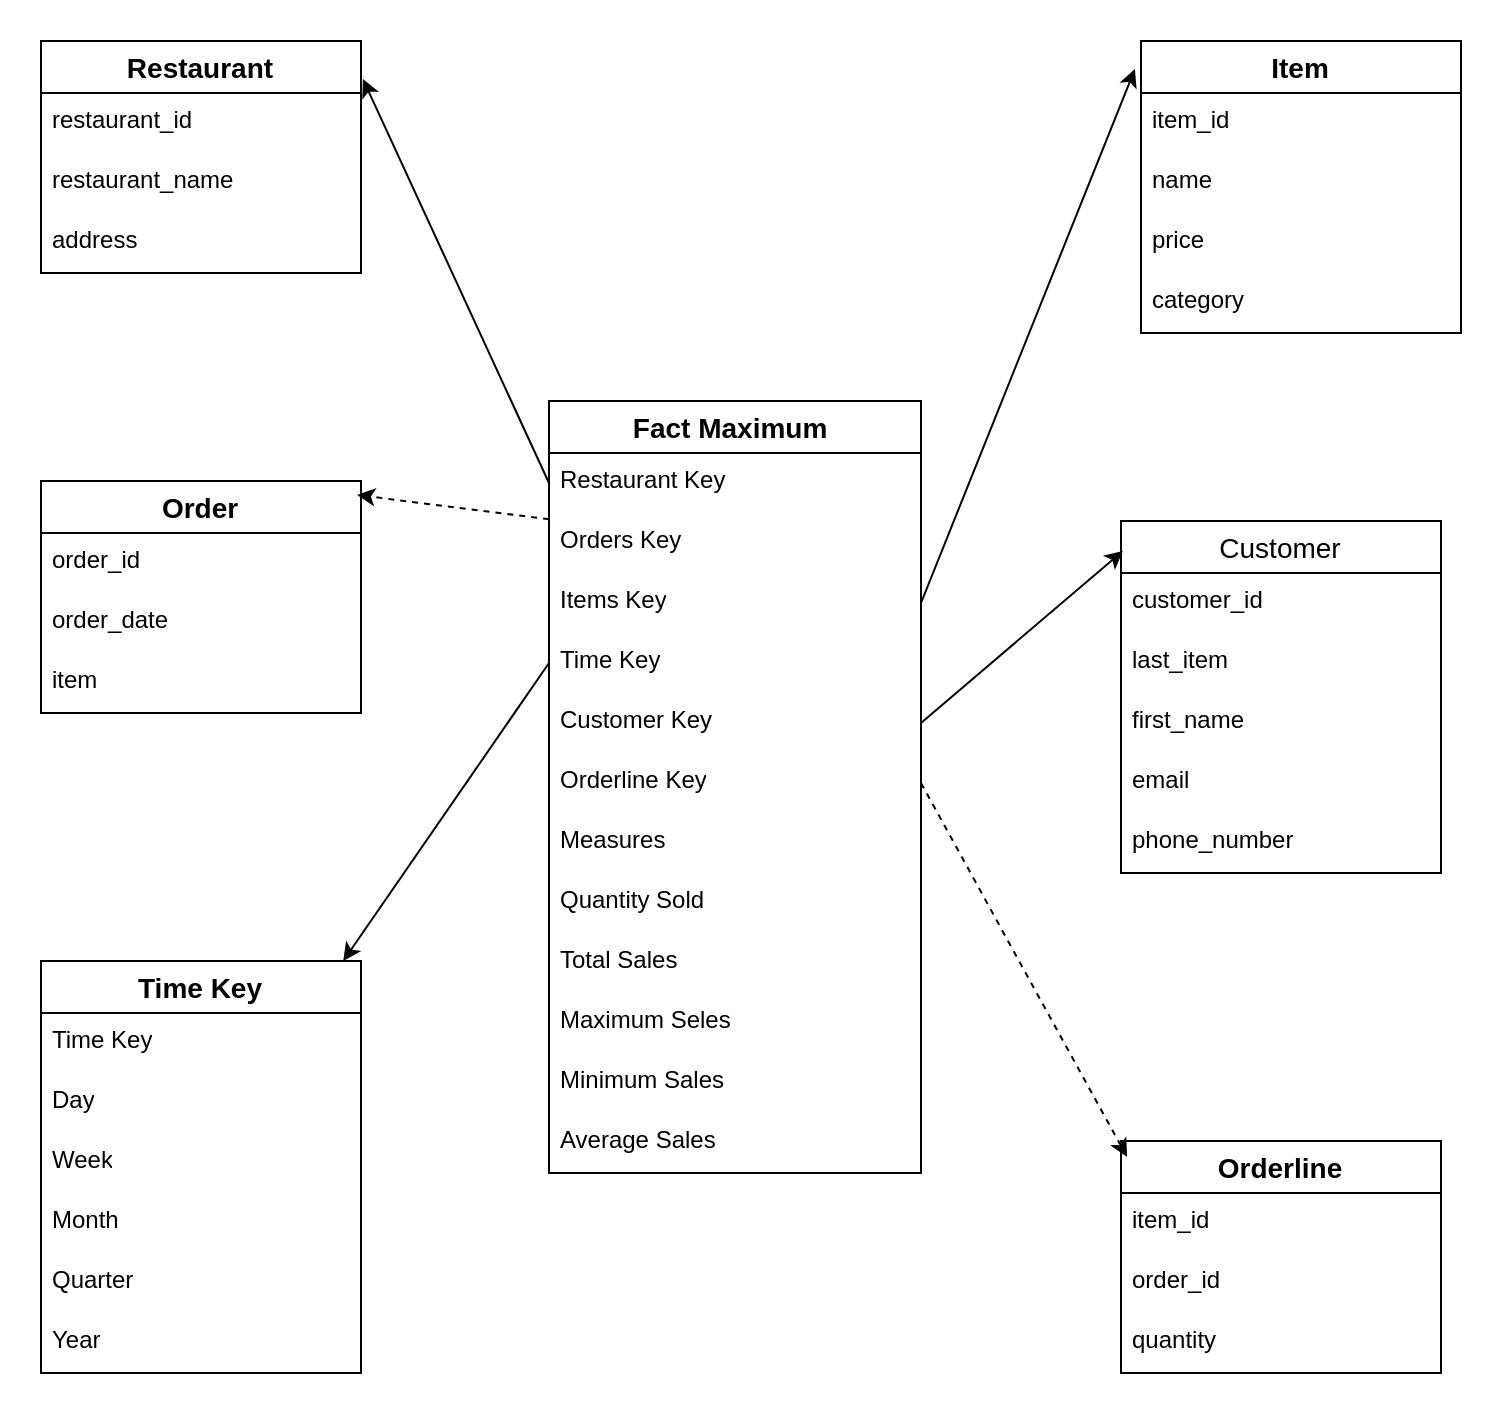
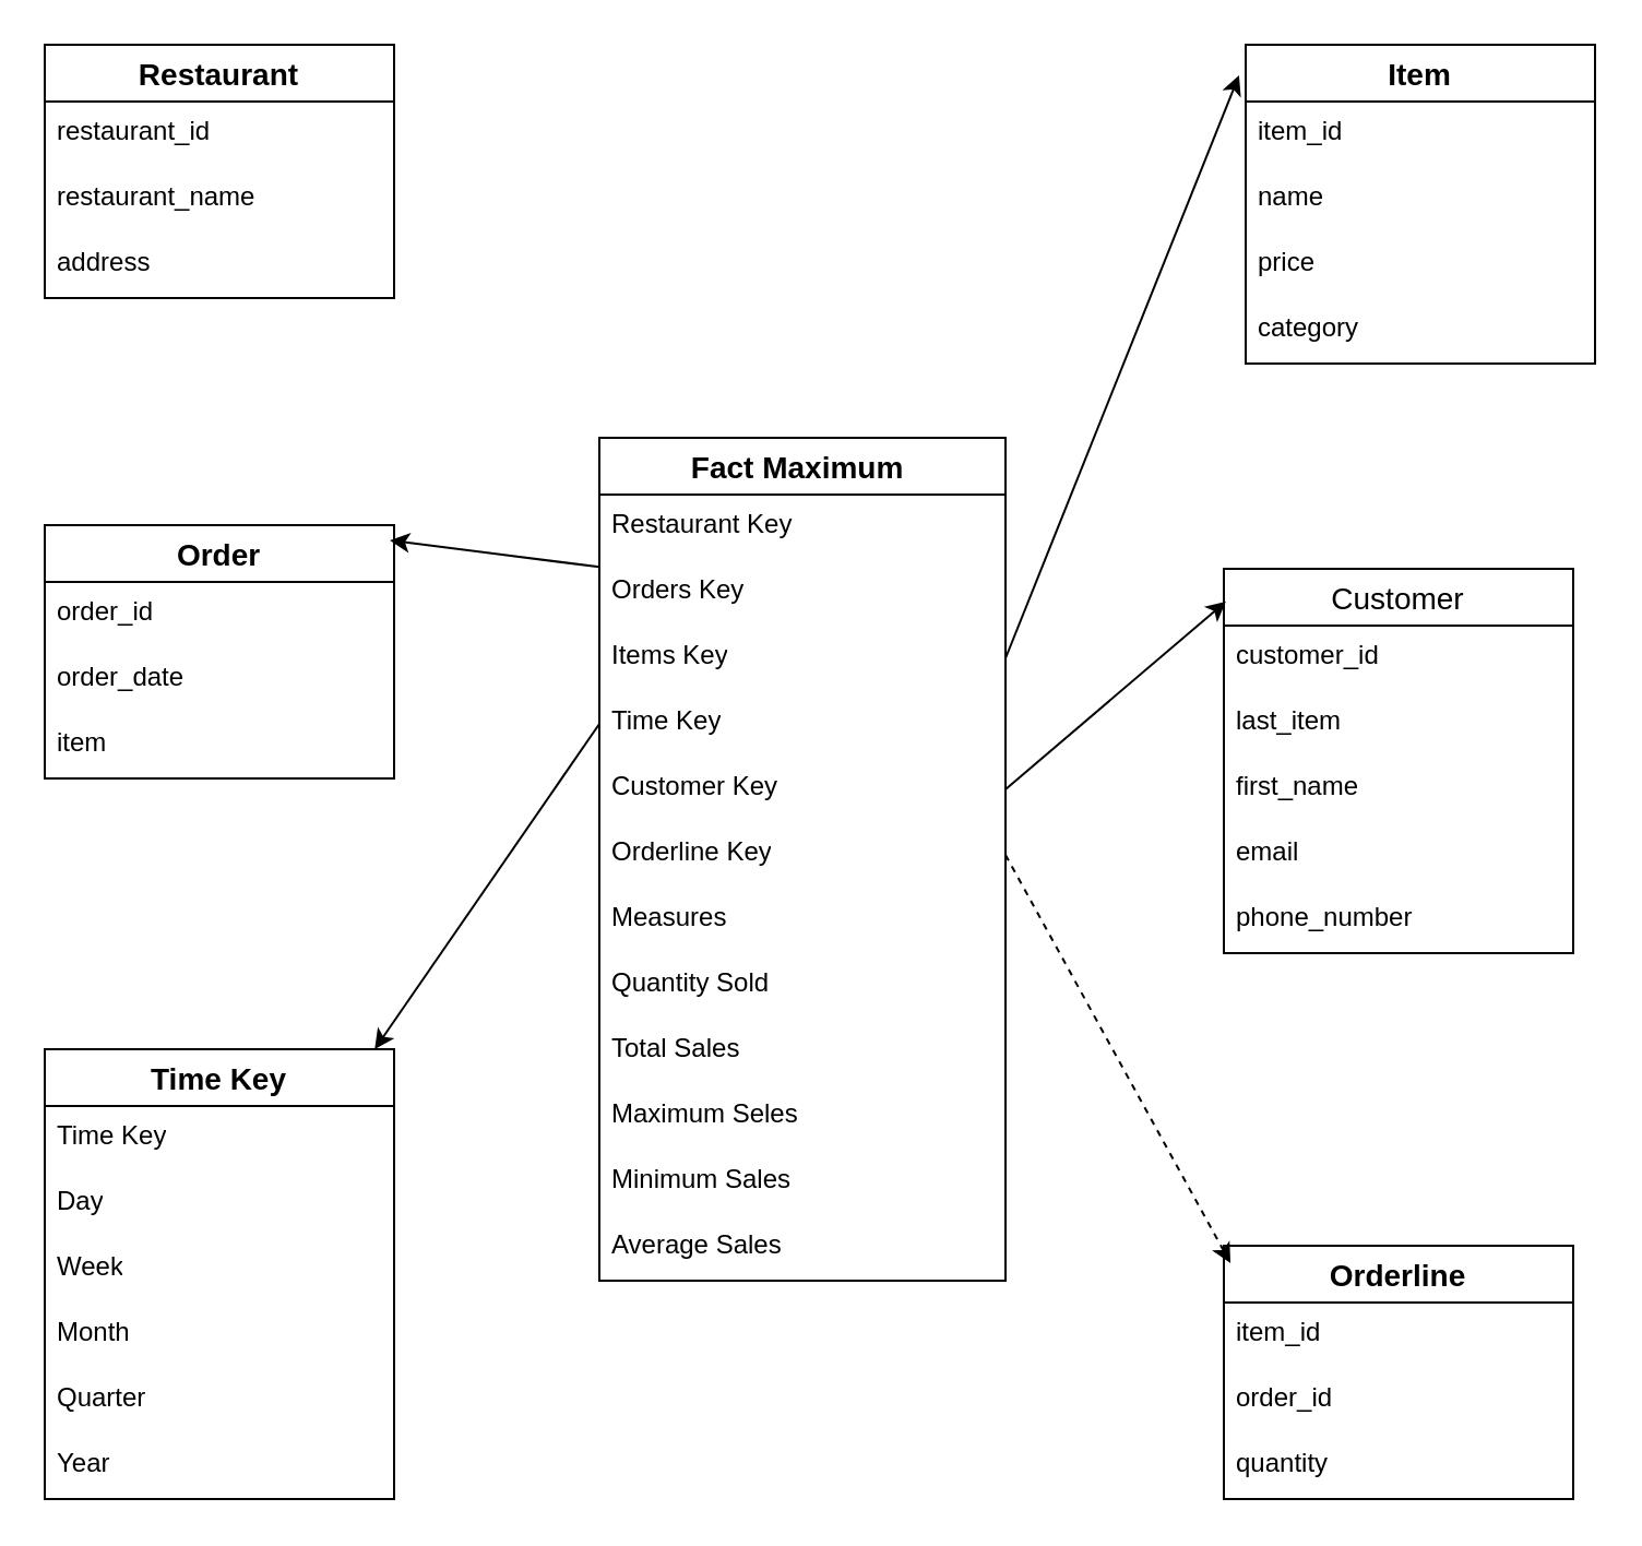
  <mxCell id="0" />
  <mxCell id="1" parent="0" />
  <mxCell id="2" value="Fact Maximum " style="swimlane;fontStyle=1;childLayout=stackLayout;horizontal=1;startSize=26;horizontalStack=0;resizeParent=1;resizeParentMax=0;resizeLast=0;collapsible=1;marginBottom=0;align=center;fontSize=14;" vertex="1" parent="1"><mxGeometry x="274" y="200" width="186" height="386" as="geometry" /></mxCell>
  <mxCell id="3" value="Restaurant Key&amp;nbsp;" style="text;strokeColor=none;fillColor=none;spacingLeft=4;spacingRight=4;overflow=hidden;rotatable=0;points=[[0,0.5],[1,0.5]];portConstraint=eastwest;fontSize=12;whiteSpace=wrap;html=1;" vertex="1" parent="2"><mxGeometry y="26" width="186" height="30" as="geometry" /></mxCell>
  <mxCell id="4" value="Orders Key" style="text;strokeColor=none;fillColor=none;spacingLeft=4;spacingRight=4;overflow=hidden;rotatable=0;points=[[0,0.5],[1,0.5]];portConstraint=eastwest;fontSize=12;whiteSpace=wrap;html=1;" vertex="1" parent="2"><mxGeometry y="56" width="186" height="30" as="geometry" /></mxCell>
  <mxCell id="5" value="Items Key" style="text;strokeColor=none;fillColor=none;spacingLeft=4;spacingRight=4;overflow=hidden;rotatable=0;points=[[0,0.5],[1,0.5]];portConstraint=eastwest;fontSize=12;whiteSpace=wrap;html=1;" vertex="1" parent="2"><mxGeometry y="86" width="186" height="30" as="geometry" /></mxCell>
  <mxCell id="6" value="Time Key" style="text;strokeColor=none;fillColor=none;spacingLeft=4;spacingRight=4;overflow=hidden;rotatable=0;points=[[0,0.5],[1,0.5]];portConstraint=eastwest;fontSize=12;whiteSpace=wrap;html=1;" vertex="1" parent="2"><mxGeometry y="116" width="186" height="30" as="geometry" /></mxCell>
  <mxCell id="7" value="Customer Key" style="text;strokeColor=none;fillColor=none;spacingLeft=4;spacingRight=4;overflow=hidden;rotatable=0;points=[[0,0.5],[1,0.5]];portConstraint=eastwest;fontSize=12;whiteSpace=wrap;html=1;" vertex="1" parent="2"><mxGeometry y="146" width="186" height="30" as="geometry" /></mxCell>
  <mxCell id="8" value="Orderline Key" style="text;strokeColor=none;fillColor=none;spacingLeft=4;spacingRight=4;overflow=hidden;rotatable=0;points=[[0,0.5],[1,0.5]];portConstraint=eastwest;fontSize=12;whiteSpace=wrap;html=1;" vertex="1" parent="2"><mxGeometry y="176" width="186" height="30" as="geometry" /></mxCell>
  <mxCell id="9" value="Measures&amp;nbsp;" style="text;strokeColor=none;fillColor=none;spacingLeft=4;spacingRight=4;overflow=hidden;rotatable=0;points=[[0,0.5],[1,0.5]];portConstraint=eastwest;fontSize=12;whiteSpace=wrap;html=1;" vertex="1" parent="2"><mxGeometry y="206" width="186" height="30" as="geometry" /></mxCell>
  <mxCell id="10" value="Quantity Sold" style="text;strokeColor=none;fillColor=none;spacingLeft=4;spacingRight=4;overflow=hidden;rotatable=0;points=[[0,0.5],[1,0.5]];portConstraint=eastwest;fontSize=12;whiteSpace=wrap;html=1;" vertex="1" parent="2"><mxGeometry y="236" width="186" height="30" as="geometry" /></mxCell>
  <mxCell id="11" value="Total Sales" style="text;strokeColor=none;fillColor=none;spacingLeft=4;spacingRight=4;overflow=hidden;rotatable=0;points=[[0,0.5],[1,0.5]];portConstraint=eastwest;fontSize=12;whiteSpace=wrap;html=1;" vertex="1" parent="2"><mxGeometry y="266" width="186" height="30" as="geometry" /></mxCell>
  <mxCell id="12" value="Maximum Seles" style="text;strokeColor=none;fillColor=none;spacingLeft=4;spacingRight=4;overflow=hidden;rotatable=0;points=[[0,0.5],[1,0.5]];portConstraint=eastwest;fontSize=12;whiteSpace=wrap;html=1;" vertex="1" parent="2"><mxGeometry y="296" width="186" height="30" as="geometry" /></mxCell>
  <mxCell id="13" value="Minimum Sales" style="text;strokeColor=none;fillColor=none;spacingLeft=4;spacingRight=4;overflow=hidden;rotatable=0;points=[[0,0.5],[1,0.5]];portConstraint=eastwest;fontSize=12;whiteSpace=wrap;html=1;" vertex="1" parent="2"><mxGeometry y="326" width="186" height="30" as="geometry" /></mxCell>
  <mxCell id="14" value="Average Sales" style="text;strokeColor=none;fillColor=none;spacingLeft=4;spacingRight=4;overflow=hidden;rotatable=0;points=[[0,0.5],[1,0.5]];portConstraint=eastwest;fontSize=12;whiteSpace=wrap;html=1;" vertex="1" parent="2"><mxGeometry y="356" width="186" height="30" as="geometry" /></mxCell>
  <mxCell id="15" value="Time Key" style="swimlane;fontStyle=1;childLayout=stackLayout;horizontal=1;startSize=26;horizontalStack=0;resizeParent=1;resizeParentMax=0;resizeLast=0;collapsible=1;marginBottom=0;align=center;fontSize=14;labelBackgroundColor=default;" vertex="1" parent="1"><mxGeometry x="20" y="480" width="160" height="206" as="geometry" /></mxCell>
  <mxCell id="16" value="Time Key" style="text;strokeColor=none;fillColor=none;spacingLeft=4;spacingRight=4;overflow=hidden;rotatable=0;points=[[0,0.5],[1,0.5]];portConstraint=eastwest;fontSize=12;whiteSpace=wrap;html=1;" vertex="1" parent="15"><mxGeometry y="26" width="160" height="30" as="geometry" /></mxCell>
  <mxCell id="17" value="Day" style="text;strokeColor=none;fillColor=none;spacingLeft=4;spacingRight=4;overflow=hidden;rotatable=0;points=[[0,0.5],[1,0.5]];portConstraint=eastwest;fontSize=12;whiteSpace=wrap;html=1;" vertex="1" parent="15"><mxGeometry y="56" width="160" height="30" as="geometry" /></mxCell>
  <mxCell id="18" value="Week" style="text;strokeColor=none;fillColor=none;spacingLeft=4;spacingRight=4;overflow=hidden;rotatable=0;points=[[0,0.5],[1,0.5]];portConstraint=eastwest;fontSize=12;whiteSpace=wrap;html=1;" vertex="1" parent="15"><mxGeometry y="86" width="160" height="30" as="geometry" /></mxCell>
  <mxCell id="19" value="Month" style="text;strokeColor=none;fillColor=none;spacingLeft=4;spacingRight=4;overflow=hidden;rotatable=0;points=[[0,0.5],[1,0.5]];portConstraint=eastwest;fontSize=12;whiteSpace=wrap;html=1;" vertex="1" parent="15"><mxGeometry y="116" width="160" height="30" as="geometry" /></mxCell>
  <mxCell id="20" value="Quarter" style="text;strokeColor=none;fillColor=none;spacingLeft=4;spacingRight=4;overflow=hidden;rotatable=0;points=[[0,0.5],[1,0.5]];portConstraint=eastwest;fontSize=12;whiteSpace=wrap;html=1;" vertex="1" parent="15"><mxGeometry y="146" width="160" height="30" as="geometry" /></mxCell>
  <mxCell id="21" value="Year" style="text;strokeColor=none;fillColor=none;spacingLeft=4;spacingRight=4;overflow=hidden;rotatable=0;points=[[0,0.5],[1,0.5]];portConstraint=eastwest;fontSize=12;whiteSpace=wrap;html=1;" vertex="1" parent="15"><mxGeometry y="176" width="160" height="30" as="geometry" /></mxCell>
  <mxCell id="22" value="Restaurant" style="swimlane;fontStyle=1;childLayout=stackLayout;horizontal=1;startSize=26;horizontalStack=0;resizeParent=1;resizeParentMax=0;resizeLast=0;collapsible=1;marginBottom=0;align=center;fontSize=14;" vertex="1" parent="1"><mxGeometry x="20" y="20" width="160" height="116" as="geometry" /></mxCell>
  <mxCell id="23" value="restaurant_id" style="text;strokeColor=none;fillColor=none;spacingLeft=4;spacingRight=4;overflow=hidden;rotatable=0;points=[[0,0.5],[1,0.5]];portConstraint=eastwest;fontSize=12;whiteSpace=wrap;html=1;" vertex="1" parent="22"><mxGeometry y="26" width="160" height="30" as="geometry" /></mxCell>
  <mxCell id="24" value="restaurant_name&amp;nbsp;" style="text;strokeColor=none;fillColor=none;spacingLeft=4;spacingRight=4;overflow=hidden;rotatable=0;points=[[0,0.5],[1,0.5]];portConstraint=eastwest;fontSize=12;whiteSpace=wrap;html=1;" vertex="1" parent="22"><mxGeometry y="56" width="160" height="30" as="geometry" /></mxCell>
  <mxCell id="25" value="address&amp;nbsp;" style="text;strokeColor=none;fillColor=none;spacingLeft=4;spacingRight=4;overflow=hidden;rotatable=0;points=[[0,0.5],[1,0.5]];portConstraint=eastwest;fontSize=12;whiteSpace=wrap;html=1;" vertex="1" parent="22"><mxGeometry y="86" width="160" height="30" as="geometry" /></mxCell>
  <mxCell id="26" value="Order" style="swimlane;fontStyle=1;childLayout=stackLayout;horizontal=1;startSize=26;horizontalStack=0;resizeParent=1;resizeParentMax=0;resizeLast=0;collapsible=1;marginBottom=0;align=center;fontSize=14;" vertex="1" parent="1"><mxGeometry x="20" y="240" width="160" height="116" as="geometry" /></mxCell>
  <mxCell id="27" value="order_id" style="text;strokeColor=none;fillColor=none;spacingLeft=4;spacingRight=4;overflow=hidden;rotatable=0;points=[[0,0.5],[1,0.5]];portConstraint=eastwest;fontSize=12;whiteSpace=wrap;html=1;" vertex="1" parent="26"><mxGeometry y="26" width="160" height="30" as="geometry" /></mxCell>
  <mxCell id="28" value="order_date" style="text;strokeColor=none;fillColor=none;spacingLeft=4;spacingRight=4;overflow=hidden;rotatable=0;points=[[0,0.5],[1,0.5]];portConstraint=eastwest;fontSize=12;whiteSpace=wrap;html=1;" vertex="1" parent="26"><mxGeometry y="56" width="160" height="30" as="geometry" /></mxCell>
  <mxCell id="29" value="item" style="text;strokeColor=none;fillColor=none;spacingLeft=4;spacingRight=4;overflow=hidden;rotatable=0;points=[[0,0.5],[1,0.5]];portConstraint=eastwest;fontSize=12;whiteSpace=wrap;html=1;" vertex="1" parent="26"><mxGeometry y="86" width="160" height="30" as="geometry" /></mxCell>
  <mxCell id="30" value="Orderline" style="swimlane;fontStyle=1;childLayout=stackLayout;horizontal=1;startSize=26;horizontalStack=0;resizeParent=1;resizeParentMax=0;resizeLast=0;collapsible=1;marginBottom=0;align=center;fontSize=14;" vertex="1" parent="1"><mxGeometry x="560" y="570" width="160" height="116" as="geometry" /></mxCell>
  <mxCell id="31" value="item_id" style="text;strokeColor=none;fillColor=none;spacingLeft=4;spacingRight=4;overflow=hidden;rotatable=0;points=[[0,0.5],[1,0.5]];portConstraint=eastwest;fontSize=12;whiteSpace=wrap;html=1;" vertex="1" parent="30"><mxGeometry y="26" width="160" height="30" as="geometry" /></mxCell>
  <mxCell id="32" value="order_id" style="text;strokeColor=none;fillColor=none;spacingLeft=4;spacingRight=4;overflow=hidden;rotatable=0;points=[[0,0.5],[1,0.5]];portConstraint=eastwest;fontSize=12;whiteSpace=wrap;html=1;" vertex="1" parent="30"><mxGeometry y="56" width="160" height="30" as="geometry" /></mxCell>
  <mxCell id="33" value="quantity" style="text;strokeColor=none;fillColor=none;spacingLeft=4;spacingRight=4;overflow=hidden;rotatable=0;points=[[0,0.5],[1,0.5]];portConstraint=eastwest;fontSize=12;whiteSpace=wrap;html=1;" vertex="1" parent="30"><mxGeometry y="86" width="160" height="30" as="geometry" /></mxCell>
  <mxCell id="34" value="Customer" style="swimlane;fontStyle=0;childLayout=stackLayout;horizontal=1;startSize=26;horizontalStack=0;resizeParent=1;resizeParentMax=0;resizeLast=0;collapsible=1;marginBottom=0;align=center;fontSize=14;" vertex="1" parent="1"><mxGeometry x="560" y="260" width="160" height="176" as="geometry" /></mxCell>
  <mxCell id="35" value="customer_id" style="text;strokeColor=none;fillColor=none;spacingLeft=4;spacingRight=4;overflow=hidden;rotatable=0;points=[[0,0.5],[1,0.5]];portConstraint=eastwest;fontSize=12;whiteSpace=wrap;html=1;" vertex="1" parent="34"><mxGeometry y="26" width="160" height="30" as="geometry" /></mxCell>
  <mxCell id="36" value="last_item&amp;nbsp;" style="text;strokeColor=none;fillColor=none;spacingLeft=4;spacingRight=4;overflow=hidden;rotatable=0;points=[[0,0.5],[1,0.5]];portConstraint=eastwest;fontSize=12;whiteSpace=wrap;html=1;" vertex="1" parent="34"><mxGeometry y="56" width="160" height="30" as="geometry" /></mxCell>
  <mxCell id="37" value="first_name" style="text;strokeColor=none;fillColor=none;spacingLeft=4;spacingRight=4;overflow=hidden;rotatable=0;points=[[0,0.5],[1,0.5]];portConstraint=eastwest;fontSize=12;whiteSpace=wrap;html=1;" vertex="1" parent="34"><mxGeometry y="86" width="160" height="30" as="geometry" /></mxCell>
  <mxCell id="38" value="email" style="text;strokeColor=none;fillColor=none;spacingLeft=4;spacingRight=4;overflow=hidden;rotatable=0;points=[[0,0.5],[1,0.5]];portConstraint=eastwest;fontSize=12;whiteSpace=wrap;html=1;" vertex="1" parent="34"><mxGeometry y="116" width="160" height="30" as="geometry" /></mxCell>
  <mxCell id="39" value="phone_number" style="text;strokeColor=none;fillColor=none;spacingLeft=4;spacingRight=4;overflow=hidden;rotatable=0;points=[[0,0.5],[1,0.5]];portConstraint=eastwest;fontSize=12;whiteSpace=wrap;html=1;" vertex="1" parent="34"><mxGeometry y="146" width="160" height="30" as="geometry" /></mxCell>
  <mxCell id="40" value="Item" style="swimlane;fontStyle=1;childLayout=stackLayout;horizontal=1;startSize=26;horizontalStack=0;resizeParent=1;resizeParentMax=0;resizeLast=0;collapsible=1;marginBottom=0;align=center;fontSize=14;" vertex="1" parent="1"><mxGeometry x="570" y="20" width="160" height="146" as="geometry" /></mxCell>
  <mxCell id="41" value="item_id" style="text;strokeColor=none;fillColor=none;spacingLeft=4;spacingRight=4;overflow=hidden;rotatable=0;points=[[0,0.5],[1,0.5]];portConstraint=eastwest;fontSize=12;whiteSpace=wrap;html=1;" vertex="1" parent="40"><mxGeometry y="26" width="160" height="30" as="geometry" /></mxCell>
  <mxCell id="42" value="name" style="text;strokeColor=none;fillColor=none;spacingLeft=4;spacingRight=4;overflow=hidden;rotatable=0;points=[[0,0.5],[1,0.5]];portConstraint=eastwest;fontSize=12;whiteSpace=wrap;html=1;" vertex="1" parent="40"><mxGeometry y="56" width="160" height="30" as="geometry" /></mxCell>
  <mxCell id="43" value="price" style="text;strokeColor=none;fillColor=none;spacingLeft=4;spacingRight=4;overflow=hidden;rotatable=0;points=[[0,0.5],[1,0.5]];portConstraint=eastwest;fontSize=12;whiteSpace=wrap;html=1;" vertex="1" parent="40"><mxGeometry y="86" width="160" height="30" as="geometry" /></mxCell>
  <mxCell id="44" value="category" style="text;strokeColor=none;fillColor=none;spacingLeft=4;spacingRight=4;overflow=hidden;rotatable=0;points=[[0,0.5],[1,0.5]];portConstraint=eastwest;fontSize=12;whiteSpace=wrap;html=1;" vertex="1" parent="40"><mxGeometry y="116" width="160" height="30" as="geometry" /></mxCell>
- <mxCell id="45" value="" style="endArrow=classic;html=1;rounded=0;entryX=1.006;entryY=0.164;entryDx=0;entryDy=0;entryPerimeter=0;exitX=0;exitY=0.5;exitDx=0;exitDy=0;" edge="1" parent="1" source="3" target="22"><mxGeometry width="50" height="50" relative="1" as="geometry"><mxPoint x="330" y="360" as="sourcePoint" /><mxPoint x="220" y="220" as="targetPoint" /><Array as="points" /></mxGeometry></mxCell>
- <mxCell id="46" value="" style="endArrow=classic;html=1;rounded=0;entryX=0.988;entryY=0.06;entryDx=0;entryDy=0;entryPerimeter=0;dashed=1;" edge="1" parent="1" source="4" target="26"><mxGeometry width="50" height="50" relative="1" as="geometry"><mxPoint x="330" y="360" as="sourcePoint" /><mxPoint x="160" y="250" as="targetPoint" /></mxGeometry></mxCell>
+ <mxCell id="46" value="" style="endArrow=classic;html=1;rounded=0;entryX=0.988;entryY=0.06;entryDx=0;entryDy=0;entryPerimeter=0;" edge="1" parent="1" source="4" target="26"><mxGeometry width="50" height="50" relative="1" as="geometry"><mxPoint x="330" y="360" as="sourcePoint" /><mxPoint x="160" y="250" as="targetPoint" /></mxGeometry></mxCell>
  <mxCell id="47" value="" style="endArrow=classic;html=1;rounded=0;exitX=0;exitY=0.5;exitDx=0;exitDy=0;" edge="1" parent="1" source="6" target="15"><mxGeometry width="50" height="50" relative="1" as="geometry"><mxPoint x="330" y="360" as="sourcePoint" /><mxPoint x="380" y="310" as="targetPoint" /></mxGeometry></mxCell>
  <mxCell id="48" value="" style="endArrow=classic;html=1;rounded=0;entryX=-0.019;entryY=0.096;entryDx=0;entryDy=0;entryPerimeter=0;exitX=1;exitY=0.5;exitDx=0;exitDy=0;" edge="1" parent="1" source="5" target="40"><mxGeometry width="50" height="50" relative="1" as="geometry"><mxPoint x="330" y="360" as="sourcePoint" /><mxPoint x="380" y="310" as="targetPoint" /></mxGeometry></mxCell>
  <mxCell id="49" value="" style="endArrow=classic;html=1;rounded=0;entryX=0.006;entryY=0.085;entryDx=0;entryDy=0;entryPerimeter=0;exitX=1;exitY=0.5;exitDx=0;exitDy=0;" edge="1" parent="1" source="7" target="34"><mxGeometry width="50" height="50" relative="1" as="geometry"><mxPoint x="440" y="348" as="sourcePoint" /><mxPoint x="380" y="310" as="targetPoint" /></mxGeometry></mxCell>
  <mxCell id="50" value="" style="endArrow=classic;html=1;rounded=0;entryX=0.019;entryY=0.069;entryDx=0;entryDy=0;entryPerimeter=0;exitX=1;exitY=0.5;exitDx=0;exitDy=0;dashed=1;" edge="1" parent="1" source="8" target="30"><mxGeometry width="50" height="50" relative="1" as="geometry"><mxPoint x="330" y="360" as="sourcePoint" /><mxPoint x="380" y="310" as="targetPoint" /></mxGeometry></mxCell>
